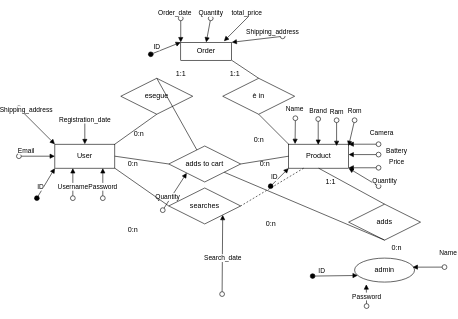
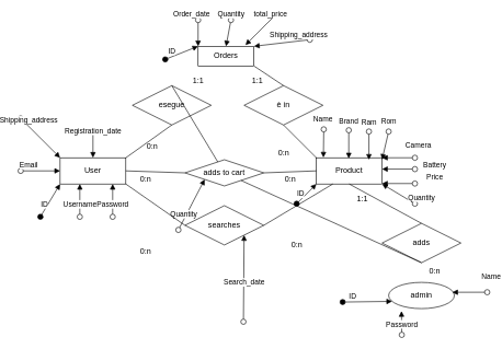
  <mxCell id="0" />
  <mxCell id="1" parent="0" />
  <mxCell id="2" value="User" style="whiteSpace=wrap;html=1;align=center;" parent="1" vertex="1"><mxGeometry x="80" y="240" width="100" height="40" as="geometry" /></mxCell>
  <mxCell id="3" value="Product" style="whiteSpace=wrap;html=1;align=center;" parent="1" vertex="1"><mxGeometry x="470" y="240" width="100" height="40" as="geometry" /></mxCell>
- <mxCell id="4" value="adds to cart" style="shape=rhombus;perimeter=rhombusPerimeter;whiteSpace=wrap;html=1;align=center;" parent="1" vertex="1"><mxGeometry x="270" y="243" width="120" height="60" as="geometry" /></mxCell>
+ <mxCell id="4" value="adds to cart" style="shape=rhombus;perimeter=rhombusPerimeter;whiteSpace=wrap;html=1;align=center;" parent="1" vertex="1"><mxGeometry x="270" y="243" width="120" height="40" as="geometry" /></mxCell>
  <mxCell id="5" value="0:n" style="text;html=1;align=center;verticalAlign=middle;resizable=0;points=[];autosize=1;strokeColor=none;fillColor=none;" parent="1" vertex="1"><mxGeometry x="190" y="258" width="40" height="30" as="geometry" /></mxCell>
  <mxCell id="6" value="" style="endArrow=none;html=1;rounded=0;exitX=1;exitY=0.5;exitDx=0;exitDy=0;entryX=0;entryY=0.5;entryDx=0;entryDy=0;" parent="1" source="2" target="4" edge="1"><mxGeometry relative="1" as="geometry"><mxPoint x="310" y="490" as="sourcePoint" /><mxPoint x="470" y="520" as="targetPoint" /></mxGeometry></mxCell>
  <mxCell id="7" value="0:n" style="text;html=1;align=center;verticalAlign=middle;resizable=0;points=[];autosize=1;strokeColor=none;fillColor=none;" parent="1" vertex="1"><mxGeometry x="410" y="258" width="40" height="30" as="geometry" /></mxCell>
  <mxCell id="8" value="admin" style="ellipse;whiteSpace=wrap;html=1;align=center;" parent="1" vertex="1"><mxGeometry x="580" y="430" width="100" height="40" as="geometry" /></mxCell>
  <mxCell id="9" value="adds" style="shape=rhombus;perimeter=rhombusPerimeter;whiteSpace=wrap;html=1;align=center;" parent="1" vertex="1"><mxGeometry x="570" y="340" width="120" height="60" as="geometry" /></mxCell>
  <mxCell id="10" value="" style="endArrow=none;html=1;rounded=0;exitX=0.5;exitY=1;exitDx=0;exitDy=0;" parent="1" source="9" target="4" edge="1"><mxGeometry relative="1" as="geometry"><mxPoint x="310" y="300" as="sourcePoint" /><mxPoint x="630" y="420" as="targetPoint" /></mxGeometry></mxCell>
  <mxCell id="11" value="0:n" style="text;html=1;align=center;verticalAlign=middle;resizable=0;points=[];autosize=1;strokeColor=none;fillColor=none;" parent="1" vertex="1"><mxGeometry x="630" y="398" width="40" height="30" as="geometry" /></mxCell>
  <mxCell id="12" value="" style="endArrow=none;html=1;rounded=0;entryX=0.5;entryY=1;entryDx=0;entryDy=0;exitX=0.5;exitY=0;exitDx=0;exitDy=0;" parent="1" source="9" target="3" edge="1"><mxGeometry relative="1" as="geometry"><mxPoint x="520" y="310" as="sourcePoint" /><mxPoint x="290" y="290" as="targetPoint" /></mxGeometry></mxCell>
  <mxCell id="13" value="1:1" style="text;html=1;align=center;verticalAlign=middle;resizable=0;points=[];autosize=1;strokeColor=none;fillColor=none;" parent="1" vertex="1"><mxGeometry x="520" y="288" width="40" height="30" as="geometry" /></mxCell>
  <mxCell id="14" value="" style="endArrow=none;html=1;rounded=0;exitX=1;exitY=0.5;exitDx=0;exitDy=0;entryX=0;entryY=0.5;entryDx=0;entryDy=0;" parent="1" source="4" target="3" edge="1"><mxGeometry relative="1" as="geometry"><mxPoint x="140" y="290" as="sourcePoint" /><mxPoint x="200" y="418" as="targetPoint" /></mxGeometry></mxCell>
  <mxCell id="15" value="ID" style="html=1;verticalAlign=bottom;startArrow=oval;startFill=1;endArrow=block;startSize=8;curved=0;rounded=0;entryX=0;entryY=1;entryDx=0;entryDy=0;" parent="1" target="2" edge="1"><mxGeometry x="-0.6" width="60" relative="1" as="geometry"><mxPoint x="50" y="330" as="sourcePoint" /><mxPoint x="160" y="360" as="targetPoint" /><mxPoint as="offset" /></mxGeometry></mxCell>
  <mxCell id="16" value="Username" style="html=1;verticalAlign=bottom;startArrow=oval;startFill=0;endArrow=block;startSize=8;curved=0;rounded=0;entryX=0;entryY=1;entryDx=0;entryDy=0;" parent="1" edge="1"><mxGeometry x="-0.6" width="60" relative="1" as="geometry"><mxPoint x="110" y="330" as="sourcePoint" /><mxPoint x="110" y="280" as="targetPoint" /><mxPoint as="offset" /></mxGeometry></mxCell>
  <mxCell id="17" value="Password" style="html=1;verticalAlign=bottom;startArrow=oval;startFill=0;endArrow=block;startSize=8;curved=0;rounded=0;entryX=0;entryY=1;entryDx=0;entryDy=0;" parent="1" edge="1"><mxGeometry x="-0.6" width="60" relative="1" as="geometry"><mxPoint x="160" y="330" as="sourcePoint" /><mxPoint x="160" y="280" as="targetPoint" /><mxPoint as="offset" /></mxGeometry></mxCell>
  <mxCell id="18" value="Email" style="html=1;verticalAlign=bottom;startArrow=oval;startFill=0;endArrow=block;startSize=8;curved=0;rounded=0;entryX=0;entryY=0.5;entryDx=0;entryDy=0;" parent="1" target="2" edge="1"><mxGeometry x="-0.6" width="60" relative="1" as="geometry"><mxPoint x="20" y="260" as="sourcePoint" /><mxPoint x="130" y="300" as="targetPoint" /><mxPoint as="offset" /></mxGeometry></mxCell>
  <mxCell id="19" value="Shipping_address" style="html=1;verticalAlign=bottom;startArrow=oval;startFill=0;endArrow=block;startSize=8;curved=0;rounded=0;entryX=0;entryY=0;entryDx=0;entryDy=0;" parent="1" target="2" edge="1"><mxGeometry x="-0.6" width="60" relative="1" as="geometry"><mxPoint x="20" y="180" as="sourcePoint" /><mxPoint x="140" y="310" as="targetPoint" /><mxPoint as="offset" /></mxGeometry></mxCell>
  <mxCell id="20" value="Registration_date" style="html=1;verticalAlign=bottom;startArrow=oval;startFill=0;endArrow=block;startSize=8;curved=0;rounded=0;entryX=0.5;entryY=0;entryDx=0;entryDy=0;" parent="1" target="2" edge="1"><mxGeometry x="-0.6" width="60" relative="1" as="geometry"><mxPoint x="130" y="200" as="sourcePoint" /><mxPoint x="150" y="320" as="targetPoint" /><mxPoint as="offset" /></mxGeometry></mxCell>
  <mxCell id="21" value="Quantity" style="html=1;verticalAlign=bottom;startArrow=oval;startFill=0;endArrow=block;startSize=8;curved=0;rounded=0;entryX=0;entryY=1;entryDx=0;entryDy=0;" parent="1" target="4" edge="1"><mxGeometry x="-0.6" width="60" relative="1" as="geometry"><mxPoint x="260" y="350" as="sourcePoint" /><mxPoint x="160" y="330" as="targetPoint" /><mxPoint as="offset" /></mxGeometry></mxCell>
  <mxCell id="22" value="Name" style="html=1;verticalAlign=bottom;startArrow=oval;startFill=0;endArrow=block;startSize=8;curved=0;rounded=0;entryX=0.107;entryY=-0.008;entryDx=0;entryDy=0;entryPerimeter=0;exitX=1.031;exitY=-0.045;exitDx=0;exitDy=0;exitPerimeter=0;" parent="1" target="3" edge="1"><mxGeometry x="-1" y="-7" width="60" relative="1" as="geometry"><mxPoint x="481.24" y="196.65" as="sourcePoint" /><mxPoint x="510" y="170" as="targetPoint" /><mxPoint x="6" y="-7" as="offset" /></mxGeometry></mxCell>
  <mxCell id="23" value="Brand" style="html=1;verticalAlign=bottom;startArrow=oval;startFill=0;endArrow=block;startSize=8;curved=0;rounded=0;entryX=0.107;entryY=-0.008;entryDx=0;entryDy=0;entryPerimeter=0;exitX=1.031;exitY=-0.045;exitDx=0;exitDy=0;exitPerimeter=0;" parent="1" edge="1"><mxGeometry x="-1" y="-5" width="60" relative="1" as="geometry"><mxPoint x="519.31" y="198" as="sourcePoint" /><mxPoint x="519.31" y="241" as="targetPoint" /><mxPoint x="5" y="-5" as="offset" /></mxGeometry></mxCell>
  <mxCell id="24" value="Ram" style="html=1;verticalAlign=bottom;startArrow=oval;startFill=0;endArrow=block;startSize=8;curved=0;rounded=0;entryX=0.107;entryY=-0.008;entryDx=0;entryDy=0;entryPerimeter=0;exitX=1.031;exitY=-0.045;exitDx=0;exitDy=0;exitPerimeter=0;" parent="1" edge="1"><mxGeometry x="-1" y="-5" width="60" relative="1" as="geometry"><mxPoint x="550" y="200" as="sourcePoint" /><mxPoint x="550" y="243" as="targetPoint" /><mxPoint x="5" y="-5" as="offset" /></mxGeometry></mxCell>
  <mxCell id="25" value="Rom" style="html=1;verticalAlign=bottom;startArrow=oval;startFill=0;endArrow=block;startSize=8;curved=0;rounded=0;entryX=0.107;entryY=-0.008;entryDx=0;entryDy=0;entryPerimeter=0;" parent="1" edge="1"><mxGeometry x="-1" y="-5" width="60" relative="1" as="geometry"><mxPoint x="580" y="200" as="sourcePoint" /><mxPoint x="570" y="243" as="targetPoint" /><mxPoint x="5" y="-5" as="offset" /></mxGeometry></mxCell>
  <mxCell id="26" value="Camera" style="html=1;verticalAlign=bottom;startArrow=oval;startFill=0;endArrow=block;startSize=8;curved=0;rounded=0;entryX=1;entryY=0;entryDx=0;entryDy=0;" parent="1" target="3" edge="1"><mxGeometry x="-1" y="-5" width="60" relative="1" as="geometry"><mxPoint x="620" y="240" as="sourcePoint" /><mxPoint x="549.31" y="271" as="targetPoint" /><mxPoint x="5" y="-5" as="offset" /></mxGeometry></mxCell>
  <mxCell id="27" value="Battery" style="html=1;verticalAlign=bottom;startArrow=oval;startFill=0;endArrow=block;startSize=8;curved=0;rounded=0;entryX=1;entryY=0;entryDx=0;entryDy=0;" parent="1" edge="1"><mxGeometry x="-1" y="30" width="60" relative="1" as="geometry"><mxPoint x="620" y="257.31" as="sourcePoint" /><mxPoint x="570" y="257.31" as="targetPoint" /><mxPoint x="30" y="-27" as="offset" /></mxGeometry></mxCell>
  <mxCell id="28" value="Price" style="html=1;verticalAlign=bottom;startArrow=oval;startFill=0;endArrow=block;startSize=8;curved=0;rounded=0;entryX=1;entryY=0;entryDx=0;entryDy=0;" parent="1" edge="1"><mxGeometry x="-1" y="-30" width="60" relative="1" as="geometry"><mxPoint x="620" y="279.31" as="sourcePoint" /><mxPoint x="570" y="279.31" as="targetPoint" /><mxPoint x="30" y="30" as="offset" /></mxGeometry></mxCell>
  <mxCell id="29" value="Quantity" style="html=1;verticalAlign=bottom;startArrow=oval;startFill=0;endArrow=block;startSize=8;curved=0;rounded=0;" parent="1" edge="1"><mxGeometry x="-1" y="-10" width="60" relative="1" as="geometry"><mxPoint x="620" y="310" as="sourcePoint" /><mxPoint x="570" y="280" as="targetPoint" /><mxPoint x="5" y="9" as="offset" /></mxGeometry></mxCell>
  <mxCell id="30" value="ID" style="html=1;verticalAlign=bottom;startArrow=oval;startFill=1;endArrow=block;startSize=8;curved=0;rounded=0;entryX=0;entryY=1;entryDx=0;entryDy=0;" parent="1" target="3" edge="1"><mxGeometry x="-0.6" width="60" relative="1" as="geometry"><mxPoint x="440" y="310" as="sourcePoint" /><mxPoint x="390" y="330" as="targetPoint" /><mxPoint as="offset" /></mxGeometry></mxCell>
  <mxCell id="31" value="ID" style="html=1;verticalAlign=bottom;startArrow=oval;startFill=1;endArrow=block;startSize=8;curved=0;rounded=0;entryX=0;entryY=0.75;entryDx=0;entryDy=0;" parent="1" target="8" edge="1"><mxGeometry x="-0.6" width="60" relative="1" as="geometry"><mxPoint x="510" y="460" as="sourcePoint" /><mxPoint x="210" y="320" as="targetPoint" /><mxPoint as="offset" /></mxGeometry></mxCell>
  <mxCell id="32" value="Name" style="html=1;verticalAlign=bottom;startArrow=oval;startFill=0;endArrow=block;startSize=8;curved=0;rounded=0;entryX=0.968;entryY=0.377;entryDx=0;entryDy=0;entryPerimeter=0;" parent="1" target="8" edge="1"><mxGeometry x="-1" y="-7" width="60" relative="1" as="geometry"><mxPoint x="730" y="445" as="sourcePoint" /><mxPoint x="730" y="463" as="targetPoint" /><mxPoint x="6" y="-7" as="offset" /></mxGeometry></mxCell>
  <mxCell id="33" value="Password" style="html=1;verticalAlign=bottom;startArrow=oval;startFill=0;endArrow=block;startSize=8;curved=0;rounded=0;entryX=0.195;entryY=1.094;entryDx=0;entryDy=0;entryPerimeter=0;" parent="1" target="8" edge="1"><mxGeometry x="-0.6" width="60" relative="1" as="geometry"><mxPoint x="600" y="510" as="sourcePoint" /><mxPoint x="280" y="310" as="targetPoint" /><mxPoint as="offset" /></mxGeometry></mxCell>
- <mxCell id="34" value="Order" style="html=1;whiteSpace=wrap;" parent="1" vertex="1"><mxGeometry x="290" y="70" width="85" height="30" as="geometry" /></mxCell>
+ <mxCell id="34" value="Orders" style="html=1;whiteSpace=wrap;" parent="1" vertex="1"><mxGeometry x="290" y="70" width="85" height="30" as="geometry" /></mxCell>
  <mxCell id="35" value="esegue" style="shape=rhombus;perimeter=rhombusPerimeter;whiteSpace=wrap;html=1;align=center;" parent="1" vertex="1"><mxGeometry x="190" y="130" width="120" height="60" as="geometry" /></mxCell>
  <mxCell id="36" value="" style="endArrow=none;html=1;rounded=0;exitX=1;exitY=0;exitDx=0;exitDy=0;entryX=0.5;entryY=1;entryDx=0;entryDy=0;" parent="1" source="2" target="35" edge="1"><mxGeometry relative="1" as="geometry"><mxPoint x="190" y="270" as="sourcePoint" /><mxPoint x="280" y="283" as="targetPoint" /></mxGeometry></mxCell>
  <mxCell id="37" value="" style="endArrow=none;html=1;rounded=0;entryX=0;entryY=0;entryDx=0;entryDy=0;" parent="1" target="3" edge="1"><mxGeometry relative="1" as="geometry"><mxPoint x="420" y="190" as="sourcePoint" /><mxPoint x="290" y="293" as="targetPoint" /></mxGeometry></mxCell>
  <mxCell id="38" value="è in" style="shape=rhombus;perimeter=rhombusPerimeter;whiteSpace=wrap;html=1;align=center;" parent="1" vertex="1"><mxGeometry x="360" y="130" width="120" height="60" as="geometry" /></mxCell>
  <mxCell id="39" value="" style="endArrow=none;html=1;rounded=0;entryX=0.5;entryY=0;entryDx=0;entryDy=0;exitX=1;exitY=1;exitDx=0;exitDy=0;" parent="1" source="34" target="38" edge="1"><mxGeometry relative="1" as="geometry"><mxPoint x="430" y="200" as="sourcePoint" /><mxPoint x="480" y="250" as="targetPoint" /></mxGeometry></mxCell>
  <mxCell id="40" value="" style="endArrow=none;html=1;rounded=0;exitX=0.5;exitY=0;exitDx=0;exitDy=0;" parent="1" source="35" target="4" edge="1"><mxGeometry relative="1" as="geometry"><mxPoint x="440" y="210" as="sourcePoint" /><mxPoint x="490" y="260" as="targetPoint" /></mxGeometry></mxCell>
  <mxCell id="41" value="0:n" style="text;html=1;align=center;verticalAlign=middle;resizable=0;points=[];autosize=1;strokeColor=none;fillColor=none;" parent="1" vertex="1"><mxGeometry x="200" y="208" width="40" height="30" as="geometry" /></mxCell>
  <mxCell id="42" value="1:1" style="text;html=1;align=center;verticalAlign=middle;resizable=0;points=[];autosize=1;strokeColor=none;fillColor=none;" parent="1" vertex="1"><mxGeometry x="270" y="108" width="40" height="30" as="geometry" /></mxCell>
  <mxCell id="43" value="0:n" style="text;html=1;align=center;verticalAlign=middle;resizable=0;points=[];autosize=1;strokeColor=none;fillColor=none;" parent="1" vertex="1"><mxGeometry x="400" y="218" width="40" height="30" as="geometry" /></mxCell>
  <mxCell id="44" value="1:1" style="text;html=1;align=center;verticalAlign=middle;resizable=0;points=[];autosize=1;strokeColor=none;fillColor=none;" parent="1" vertex="1"><mxGeometry x="360" y="108" width="40" height="30" as="geometry" /></mxCell>
  <mxCell id="45" value="ID" style="html=1;verticalAlign=bottom;startArrow=oval;startFill=1;endArrow=block;startSize=8;curved=0;rounded=0;entryX=0;entryY=0;entryDx=0;entryDy=0;" parent="1" target="34" edge="1"><mxGeometry x="-0.6" width="60" relative="1" as="geometry"><mxPoint x="240" y="90" as="sourcePoint" /><mxPoint x="480" y="290" as="targetPoint" /><mxPoint as="offset" /></mxGeometry></mxCell>
  <mxCell id="46" value="Order_date" style="html=1;verticalAlign=bottom;startArrow=oval;startFill=0;endArrow=block;startSize=8;curved=0;rounded=0;entryX=0.5;entryY=0;entryDx=0;entryDy=0;" parent="1" edge="1"><mxGeometry x="-1" y="-10" width="60" relative="1" as="geometry"><mxPoint x="290" y="30" as="sourcePoint" /><mxPoint x="290" y="70" as="targetPoint" /><mxPoint as="offset" /></mxGeometry></mxCell>
  <mxCell id="47" value="Quantity" style="html=1;verticalAlign=bottom;startArrow=oval;startFill=0;endArrow=block;startSize=8;curved=0;rounded=0;entryX=0.5;entryY=0;entryDx=0;entryDy=0;" parent="1" target="34" edge="1"><mxGeometry x="-1" width="60" relative="1" as="geometry"><mxPoint x="340" y="30" as="sourcePoint" /><mxPoint x="310" y="298" as="targetPoint" /><mxPoint as="offset" /></mxGeometry></mxCell>
  <mxCell id="48" value="total_price" style="html=1;verticalAlign=bottom;startArrow=oval;startFill=0;endArrow=block;startSize=8;curved=0;rounded=0;entryX=0.848;entryY=-0.063;entryDx=0;entryDy=0;entryPerimeter=0;" parent="1" target="34" edge="1"><mxGeometry x="-0.6" width="60" relative="1" as="geometry"><mxPoint x="410" y="20" as="sourcePoint" /><mxPoint x="460" y="8" as="targetPoint" /><mxPoint as="offset" /></mxGeometry></mxCell>
  <mxCell id="49" value="Shipping_address" style="html=1;verticalAlign=bottom;startArrow=oval;startFill=0;endArrow=block;startSize=8;curved=0;rounded=0;entryX=1;entryY=0;entryDx=0;entryDy=0;" parent="1" target="34" edge="1"><mxGeometry x="-0.6" width="60" relative="1" as="geometry"><mxPoint x="460" y="60" as="sourcePoint" /><mxPoint x="540" y="20" as="targetPoint" /><mxPoint as="offset" /></mxGeometry></mxCell>
  <mxCell id="50" value="searches" style="shape=rhombus;perimeter=rhombusPerimeter;whiteSpace=wrap;html=1;align=center;" vertex="1" parent="1"><mxGeometry x="270" y="313" width="120" height="60" as="geometry" /></mxCell>
  <mxCell id="51" value="" style="endArrow=none;html=1;rounded=0;exitX=1;exitY=1;exitDx=0;exitDy=0;entryX=0;entryY=0.5;entryDx=0;entryDy=0;" edge="1" parent="1" source="2" target="50"><mxGeometry relative="1" as="geometry"><mxPoint x="140" y="368" as="sourcePoint" /><mxPoint x="230" y="381" as="targetPoint" /></mxGeometry></mxCell>
- <mxCell id="52" value="" style="endArrow=none;html=1;rounded=0;exitX=0.25;exitY=1;exitDx=0;exitDy=0;entryX=1;entryY=0.5;entryDx=0;entryDy=0;dashed=1;" edge="1" parent="1" source="3" target="50"><mxGeometry relative="1" as="geometry"><mxPoint x="190" y="290" as="sourcePoint" /><mxPoint x="280" y="408" as="targetPoint" /></mxGeometry></mxCell>
+ <mxCell id="52" value="" style="endArrow=none;html=1;rounded=0;exitX=0.25;exitY=1;exitDx=0;exitDy=0;entryX=1;entryY=0.5;entryDx=0;entryDy=0;" edge="1" parent="1" source="3" target="50"><mxGeometry relative="1" as="geometry"><mxPoint x="190" y="290" as="sourcePoint" /><mxPoint x="280" y="408" as="targetPoint" /></mxGeometry></mxCell>
  <mxCell id="53" value="0:n" style="text;html=1;align=center;verticalAlign=middle;resizable=0;points=[];autosize=1;strokeColor=none;fillColor=none;" vertex="1" parent="1"><mxGeometry x="190" y="368" width="40" height="30" as="geometry" /></mxCell>
  <mxCell id="54" value="0:n" style="text;html=1;align=center;verticalAlign=middle;resizable=0;points=[];autosize=1;strokeColor=none;fillColor=none;" vertex="1" parent="1"><mxGeometry x="420" y="358" width="40" height="30" as="geometry" /></mxCell>
  <mxCell id="55" value="Search_date" style="html=1;verticalAlign=bottom;startArrow=oval;startFill=0;endArrow=block;startSize=8;curved=0;rounded=0;entryX=1;entryY=1;entryDx=0;entryDy=0;" edge="1" parent="1" target="50"><mxGeometry x="-0.221" y="-1" width="60" relative="1" as="geometry"><mxPoint x="359" y="490" as="sourcePoint" /><mxPoint x="359" y="530" as="targetPoint" /><mxPoint as="offset" /></mxGeometry></mxCell>
